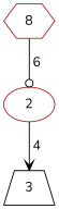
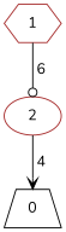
  digraph {
    fontname=Nunito
    node [color=brown fontname=Nunito]
    edge [fontname=Nunito]
-   n1 [label=8 shape=hexagon]
+   n1 [label=1 shape=hexagon]
    n2 [label=2 shape=ellipse]
-   n3 [color=black label=3 shape=trapezium]
+   n3 [color=black label=0 shape=trapezium]
    n1 -> n2 [arrowhead=odot label=" 6 "]
    n2 -> n3 [arrowhead=vee label=" 4 "]
  }
